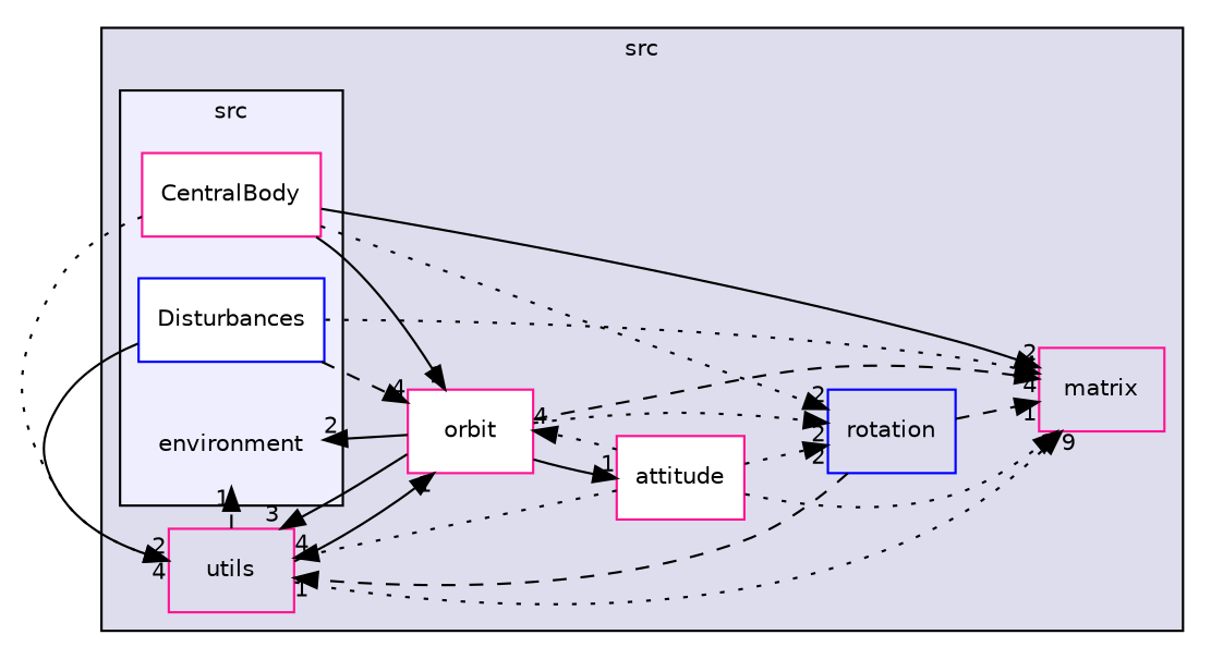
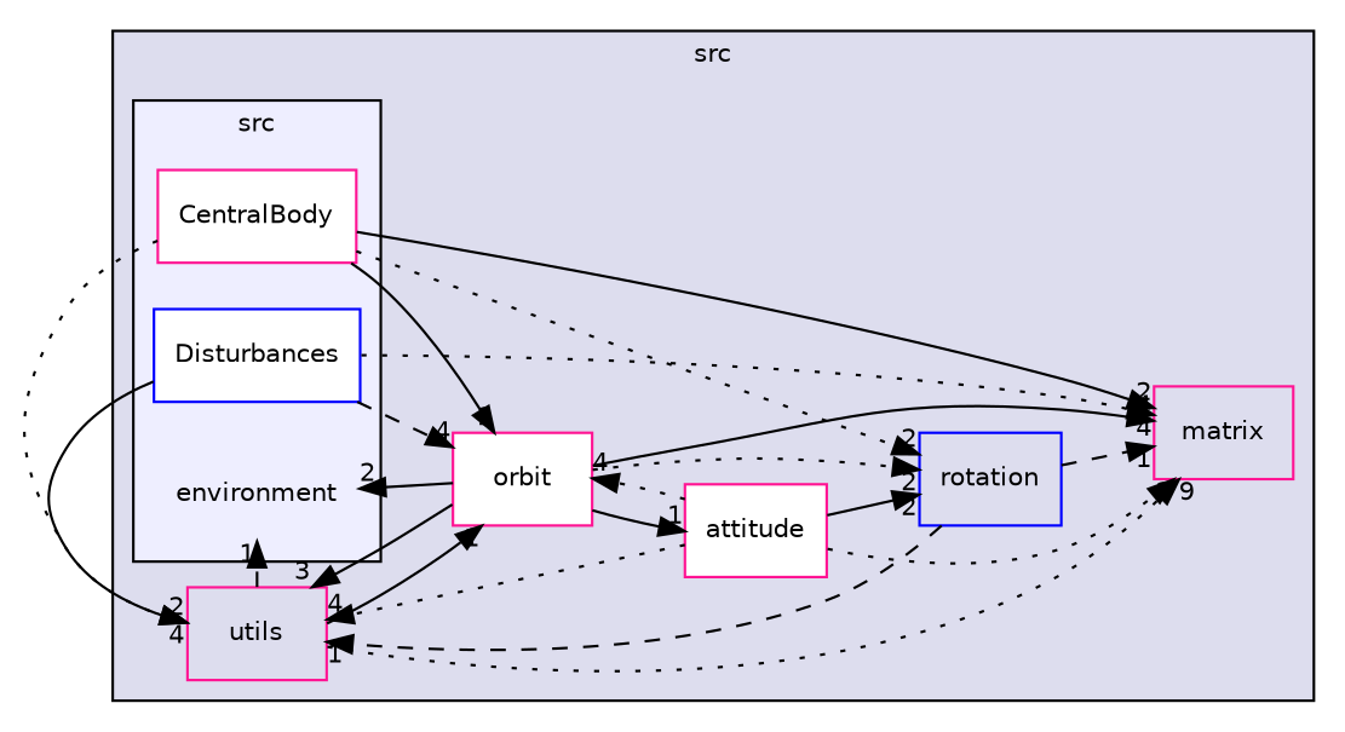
  digraph {
    compound=true
    rankdir=LR
    node [color=deeppink fontname=Helvetica fontsize=10 shape=box]
    edge [headlabel=2 labeldistance=1.5 labelfontname=Helvetica labelfontsize=10 style=dotted]
    n1 [color=blue label=environment shape=plaintext]
    n2 [fillcolor=white label=CentralBody style=filled]
    n3 [color=blue fillcolor=white label=Disturbances style=filled]
    n4 [label=utils]
    n5 [fillcolor=white label=orbit style=filled]
    n6 [label=matrix]
    n7 [fillcolor=white label=attitude style=filled]
    n8 [color=blue label=rotation]
    subgraph cluster_1 {
      bgcolor="#ddddee"
      fontname=Helvetica
      fontsize=10
      label=src
      pencolor=black
      n4
      n5
      n6
      n7
      n8
      subgraph cluster_2 {
        bgcolor="#eeeeff"
        fontname=Helvetica
        fontsize=10
        label=src
        pencolor=black
        n1
        n2
        n3
      }
    }
    n2 -> n4
    n2 -> n5 [headlabel=1 style=solid]
    n2 -> n6 [style=solid]
    n2 -> n8
    n3 -> n4 [headlabel=4 style=solid]
    n3 -> n5 [headlabel=4 style=dashed]
    n3 -> n6 [headlabel=4]
    n4 -> n1 [headlabel=1 style=dashed]
    n4 -> n5 [headlabel=1 style=solid]
    n4 -> n6 [headlabel=9]
    n5 -> n1 [style=solid]
    n5 -> n4 [headlabel=3 style=solid]
-   n5 -> n6 [headlabel=4 style=dashed]
+   n5 -> n6 [headlabel=4 style=solid]
    n5 -> n7 [headlabel=1 style=solid]
    n5 -> n8
    n7 -> n4 [headlabel=4]
    n7 -> n5 [headlabel=4]
    n7 -> n6
-   n7 -> n8
+   n7 -> n8 [style=solid]
    n8 -> n4 [headlabel=1 style=dashed]
    n8 -> n6 [headlabel=1 style=dashed]
  }
